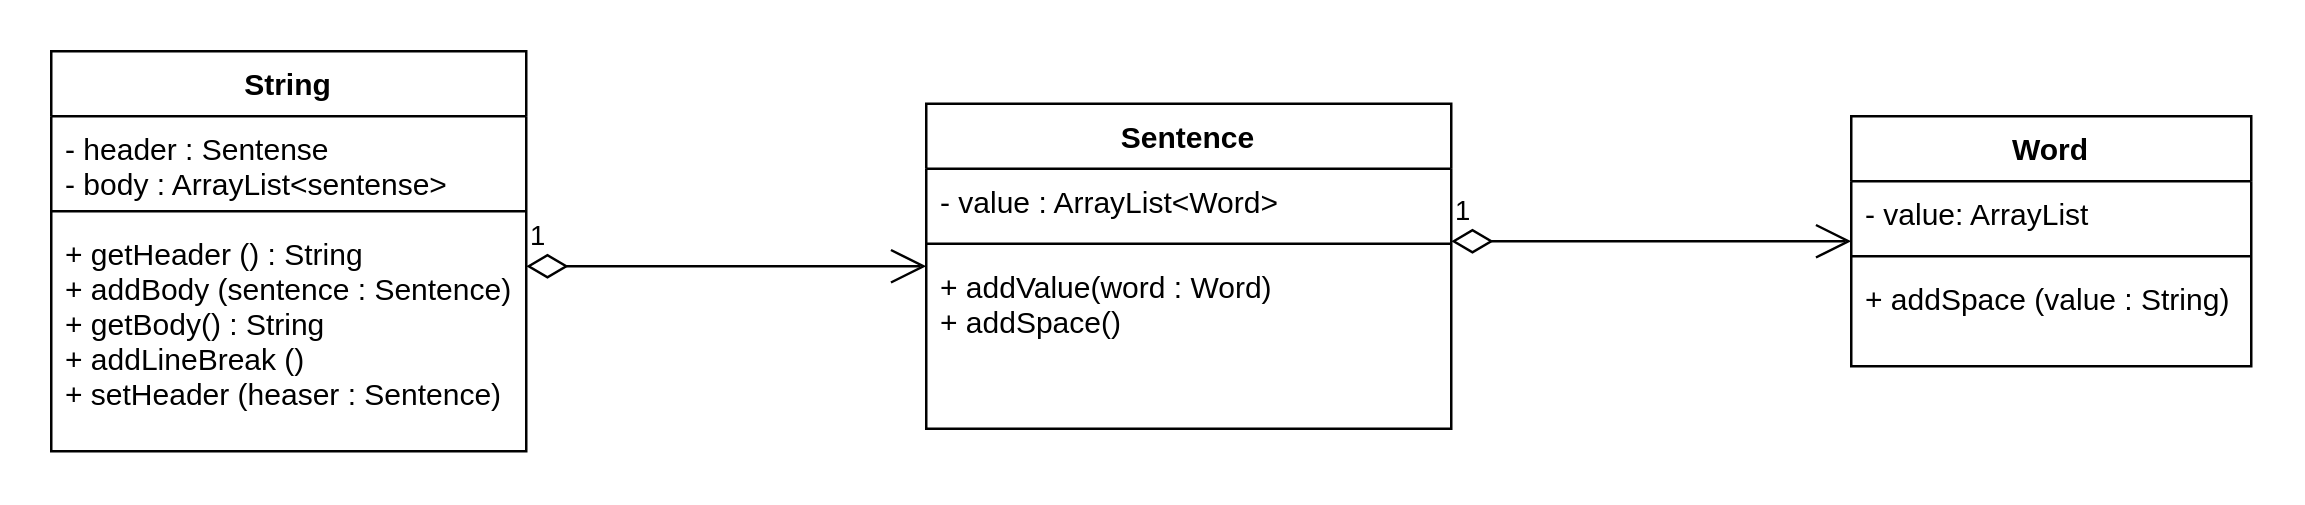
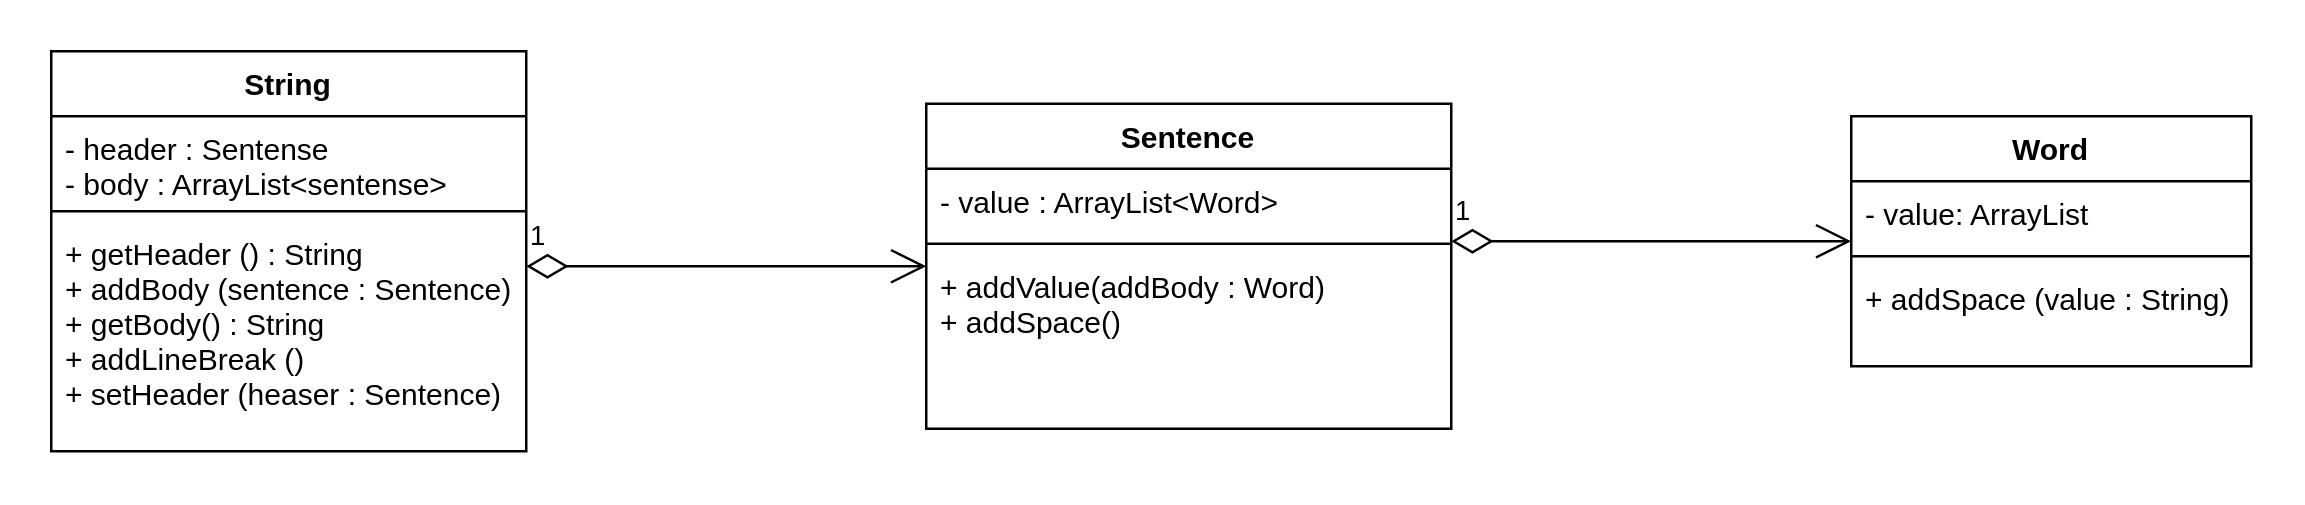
  <mxCell id="0" />
  <mxCell id="1" parent="0" />
  <mxCell id="2" value="String" style="swimlane;fontStyle=1;align=center;verticalAlign=top;childLayout=stackLayout;horizontal=1;startSize=26;horizontalStack=0;resizeParent=1;resizeParentMax=0;resizeLast=0;collapsible=1;marginBottom=0;" parent="1" vertex="1"><mxGeometry x="20" y="20" width="190" height="160" as="geometry"><mxRectangle x="250" y="160" width="50" height="26" as="alternateBounds" /></mxGeometry></mxCell>
  <mxCell id="3" value="- header : Sentense&#10;- body : ArrayList&lt;sentense&gt;&#10;" style="text;strokeColor=none;fillColor=none;align=left;verticalAlign=top;spacingLeft=4;spacingRight=4;overflow=hidden;rotatable=0;points=[[0,0.5],[1,0.5]];portConstraint=eastwest;" parent="2" vertex="1"><mxGeometry y="26" width="190" height="34" as="geometry" /></mxCell>
  <mxCell id="4" value="" style="line;strokeWidth=1;fillColor=none;align=left;verticalAlign=middle;spacingTop=-1;spacingLeft=3;spacingRight=3;rotatable=0;labelPosition=right;points=[];portConstraint=eastwest;" parent="2" vertex="1"><mxGeometry y="60" width="190" height="8" as="geometry" /></mxCell>
  <mxCell id="5" value="+ getHeader () : String&#10;+ addBody (sentenсe : Sentenсe)&#10;+ getBody() : String&#10;+ addLineBreak ()&#10;+ setHeader (heaser : Sentence)" style="text;strokeColor=none;fillColor=none;align=left;verticalAlign=top;spacingLeft=4;spacingRight=4;overflow=hidden;rotatable=0;points=[[0,0.5],[1,0.5]];portConstraint=eastwest;" parent="2" vertex="1"><mxGeometry y="68" width="190" height="92" as="geometry" /></mxCell>
  <mxCell id="6" value="Word" style="swimlane;fontStyle=1;align=center;verticalAlign=top;childLayout=stackLayout;horizontal=1;startSize=26;horizontalStack=0;resizeParent=1;resizeParentMax=0;resizeLast=0;collapsible=1;marginBottom=0;" parent="1" vertex="1"><mxGeometry x="740" y="46" width="160" height="100" as="geometry" /></mxCell>
  <mxCell id="7" value="- value: ArrayList" style="text;strokeColor=none;fillColor=none;align=left;verticalAlign=top;spacingLeft=4;spacingRight=4;overflow=hidden;rotatable=0;points=[[0,0.5],[1,0.5]];portConstraint=eastwest;" parent="6" vertex="1"><mxGeometry y="26" width="160" height="26" as="geometry" /></mxCell>
  <mxCell id="8" value="" style="line;strokeWidth=1;fillColor=none;align=left;verticalAlign=middle;spacingTop=-1;spacingLeft=3;spacingRight=3;rotatable=0;labelPosition=right;points=[];portConstraint=eastwest;" parent="6" vertex="1"><mxGeometry y="52" width="160" height="8" as="geometry" /></mxCell>
  <mxCell id="9" value="+ addSpace (value : String)" style="text;strokeColor=none;fillColor=none;align=left;verticalAlign=top;spacingLeft=4;spacingRight=4;overflow=hidden;rotatable=0;points=[[0,0.5],[1,0.5]];portConstraint=eastwest;" parent="6" vertex="1"><mxGeometry y="60" width="160" height="40" as="geometry" /></mxCell>
  <mxCell id="10" value="Sentenсe" style="swimlane;fontStyle=1;align=center;verticalAlign=top;childLayout=stackLayout;horizontal=1;startSize=26;horizontalStack=0;resizeParent=1;resizeParentMax=0;resizeLast=0;collapsible=1;marginBottom=0;" parent="1" vertex="1"><mxGeometry x="370" y="41" width="210" height="130" as="geometry" /></mxCell>
  <mxCell id="11" value="- value : ArrayList&lt;Word&gt;" style="text;strokeColor=none;fillColor=none;align=left;verticalAlign=top;spacingLeft=4;spacingRight=4;overflow=hidden;rotatable=0;points=[[0,0.5],[1,0.5]];portConstraint=eastwest;" parent="10" vertex="1"><mxGeometry y="26" width="210" height="26" as="geometry" /></mxCell>
  <mxCell id="12" value="" style="line;strokeWidth=1;fillColor=none;align=left;verticalAlign=middle;spacingTop=-1;spacingLeft=3;spacingRight=3;rotatable=0;labelPosition=right;points=[];portConstraint=eastwest;" parent="10" vertex="1"><mxGeometry y="52" width="210" height="8" as="geometry" /></mxCell>
- <mxCell id="13" value="+ addValue(word : Word)&#10;+ addSpace()" style="text;strokeColor=none;fillColor=none;align=left;verticalAlign=top;spacingLeft=4;spacingRight=4;overflow=hidden;rotatable=0;points=[[0,0.5],[1,0.5]];portConstraint=eastwest;" parent="10" vertex="1"><mxGeometry y="60" width="210" height="70" as="geometry" /></mxCell>
+ <mxCell id="13" value="+ addValue(addBody : Word)&#10;+ addSpace()" style="text;strokeColor=none;fillColor=none;align=left;verticalAlign=top;spacingLeft=4;spacingRight=4;overflow=hidden;rotatable=0;points=[[0,0.5],[1,0.5]];portConstraint=eastwest;" parent="10" vertex="1"><mxGeometry y="60" width="210" height="70" as="geometry" /></mxCell>
  <mxCell id="14" value="1" style="endArrow=open;html=1;endSize=12;startArrow=diamondThin;startSize=14;startFill=0;edgeStyle=orthogonalEdgeStyle;align=left;verticalAlign=bottom;" parent="1" edge="1"><mxGeometry x="-1" y="3" relative="1" as="geometry"><mxPoint x="210" y="106" as="sourcePoint" /><mxPoint x="370" y="106" as="targetPoint" /></mxGeometry></mxCell>
  <mxCell id="15" value="1" style="endArrow=open;html=1;endSize=12;startArrow=diamondThin;startSize=14;startFill=0;edgeStyle=orthogonalEdgeStyle;align=left;verticalAlign=bottom;" parent="1" edge="1"><mxGeometry x="-1" y="3" relative="1" as="geometry"><mxPoint x="580" y="96" as="sourcePoint" /><mxPoint x="740" y="96" as="targetPoint" /></mxGeometry></mxCell>
